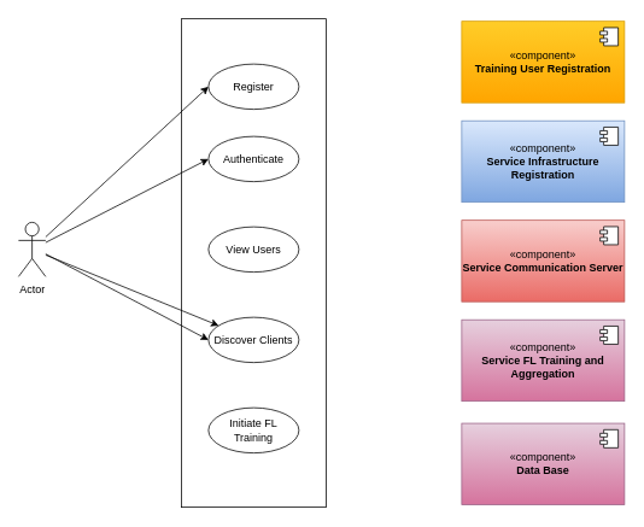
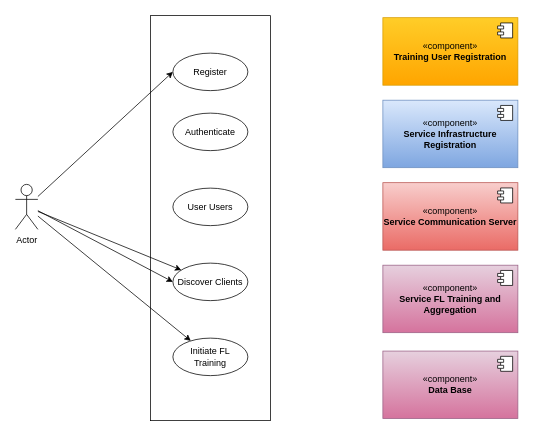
  <mxCell id="0" />
  <mxCell id="1" parent="0" />
  <mxCell id="2" value="" style="html=1;dashed=0;whiteSpace=wrap;" vertex="1" parent="1"><mxGeometry x="200" y="20" width="160" height="540" as="geometry" /></mxCell>
  <mxCell id="3" value="Register" style="shape=ellipse;html=1;dashed=0;whiteSpace=wrap;perimeter=ellipsePerimeter;" vertex="1" parent="1"><mxGeometry x="230" y="70" width="100" height="50" as="geometry" /></mxCell>
  <mxCell id="4" value="Initiate FL Training" style="shape=ellipse;html=1;dashed=0;whiteSpace=wrap;perimeter=ellipsePerimeter;" vertex="1" parent="1"><mxGeometry x="230" y="450" width="100" height="50" as="geometry" /></mxCell>
- <mxCell id="5" value="View Users" style="shape=ellipse;html=1;dashed=0;whiteSpace=wrap;perimeter=ellipsePerimeter;" vertex="1" parent="1"><mxGeometry x="230" y="250" width="100" height="50" as="geometry" /></mxCell>
+ <mxCell id="5" value="User Users" style="shape=ellipse;html=1;dashed=0;whiteSpace=wrap;perimeter=ellipsePerimeter;" vertex="1" parent="1"><mxGeometry x="230" y="250" width="100" height="50" as="geometry" /></mxCell>
  <mxCell id="6" value="Authenticate" style="shape=ellipse;html=1;dashed=0;whiteSpace=wrap;perimeter=ellipsePerimeter;" vertex="1" parent="1"><mxGeometry x="230" y="150" width="100" height="50" as="geometry" /></mxCell>
  <mxCell id="7" value="Discover Clients" style="shape=ellipse;html=1;dashed=0;whiteSpace=wrap;perimeter=ellipsePerimeter;" vertex="1" parent="1"><mxGeometry x="230" y="350" width="100" height="50" as="geometry" /></mxCell>
  <mxCell id="8" value="«component»&lt;br&gt;&lt;b&gt;Training User Registration&lt;/b&gt;" style="html=1;dropTarget=0;whiteSpace=wrap;fillColor=#ffcd28;strokeColor=#d79b00;gradientColor=#ffa500;" vertex="1" parent="1"><mxGeometry x="510" y="22.75" width="180" height="90" as="geometry" /></mxCell>
  <mxCell id="9" value="" style="shape=module;jettyWidth=8;jettyHeight=4;" vertex="1" parent="8"><mxGeometry x="1" width="20" height="20" relative="1" as="geometry"><mxPoint x="-27" y="7" as="offset" /></mxGeometry></mxCell>
  <mxCell id="10" value="«component»&lt;br&gt;&lt;b&gt;Service FL Training and Aggregation&lt;/b&gt;" style="html=1;dropTarget=0;whiteSpace=wrap;fillColor=#e6d0de;strokeColor=#996185;gradientColor=#d5739d;" vertex="1" parent="1"><mxGeometry x="510" y="352.75" width="180" height="90" as="geometry" /></mxCell>
  <mxCell id="11" value="" style="shape=module;jettyWidth=8;jettyHeight=4;" vertex="1" parent="10"><mxGeometry x="1" width="20" height="20" relative="1" as="geometry"><mxPoint x="-27" y="7" as="offset" /></mxGeometry></mxCell>
  <mxCell id="12" value="«component»&lt;br&gt;&lt;b&gt;Service Infrastructure Registration&lt;/b&gt;" style="html=1;dropTarget=0;whiteSpace=wrap;fillColor=#dae8fc;strokeColor=#6c8ebf;gradientColor=#7ea6e0;" vertex="1" parent="1"><mxGeometry x="510" y="132.75" width="180" height="90" as="geometry" /></mxCell>
  <mxCell id="13" value="" style="shape=module;jettyWidth=8;jettyHeight=4;" vertex="1" parent="12"><mxGeometry x="1" width="20" height="20" relative="1" as="geometry"><mxPoint x="-27" y="7" as="offset" /></mxGeometry></mxCell>
  <mxCell id="14" value="«component»&lt;br&gt;&lt;b&gt;Service Communication Server&lt;/b&gt;" style="html=1;dropTarget=0;whiteSpace=wrap;fillColor=#f8cecc;gradientColor=#ea6b66;strokeColor=#b85450;" vertex="1" parent="1"><mxGeometry x="510" y="242.75" width="180" height="90" as="geometry" /></mxCell>
  <mxCell id="15" value="" style="shape=module;jettyWidth=8;jettyHeight=4;" vertex="1" parent="14"><mxGeometry x="1" width="20" height="20" relative="1" as="geometry"><mxPoint x="-27" y="7" as="offset" /></mxGeometry></mxCell>
  <mxCell id="16" value="«component»&lt;br&gt;&lt;b&gt;Data Base&lt;/b&gt;" style="html=1;dropTarget=0;whiteSpace=wrap;fillColor=#e6d0de;strokeColor=#996185;gradientColor=#d5739d;" vertex="1" parent="1"><mxGeometry x="510" y="467.25" width="180" height="90" as="geometry" /></mxCell>
  <mxCell id="17" value="" style="shape=module;jettyWidth=8;jettyHeight=4;" vertex="1" parent="16"><mxGeometry x="1" width="20" height="20" relative="1" as="geometry"><mxPoint x="-27" y="7" as="offset" /></mxGeometry></mxCell>
  <mxCell id="18" style="rounded=0;orthogonalLoop=1;jettySize=auto;html=1;" edge="1" parent="1" source="22" target="7"><mxGeometry relative="1" as="geometry" /></mxCell>
  <mxCell id="19" style="rounded=0;orthogonalLoop=1;jettySize=auto;html=1;entryX=0;entryY=0.5;entryDx=0;entryDy=0;" edge="1" parent="1" target="7"><mxGeometry relative="1" as="geometry"><mxPoint x="50" y="280" as="sourcePoint" /></mxGeometry></mxCell>
  <mxCell id="20" style="rounded=0;orthogonalLoop=1;jettySize=auto;html=1;entryX=0;entryY=0.5;entryDx=0;entryDy=0;" edge="1" parent="1" source="22" target="3"><mxGeometry relative="1" as="geometry" /></mxCell>
- <mxCell id="21" style="rounded=0;orthogonalLoop=1;jettySize=auto;html=1;entryX=0;entryY=0.5;entryDx=0;entryDy=0;" edge="1" parent="1" source="22" target="6"><mxGeometry relative="1" as="geometry" /></mxCell>
+ <mxCell id="21" style="rounded=0;orthogonalLoop=1;jettySize=auto;html=1;" edge="1" parent="1" source="22" target="4"><mxGeometry relative="1" as="geometry" /></mxCell>
  <mxCell id="22" value="Actor" style="shape=umlActor;verticalLabelPosition=bottom;verticalAlign=top;html=1;outlineConnect=0;" vertex="1" parent="1"><mxGeometry x="20" y="245" width="30" height="60" as="geometry" /></mxCell>
